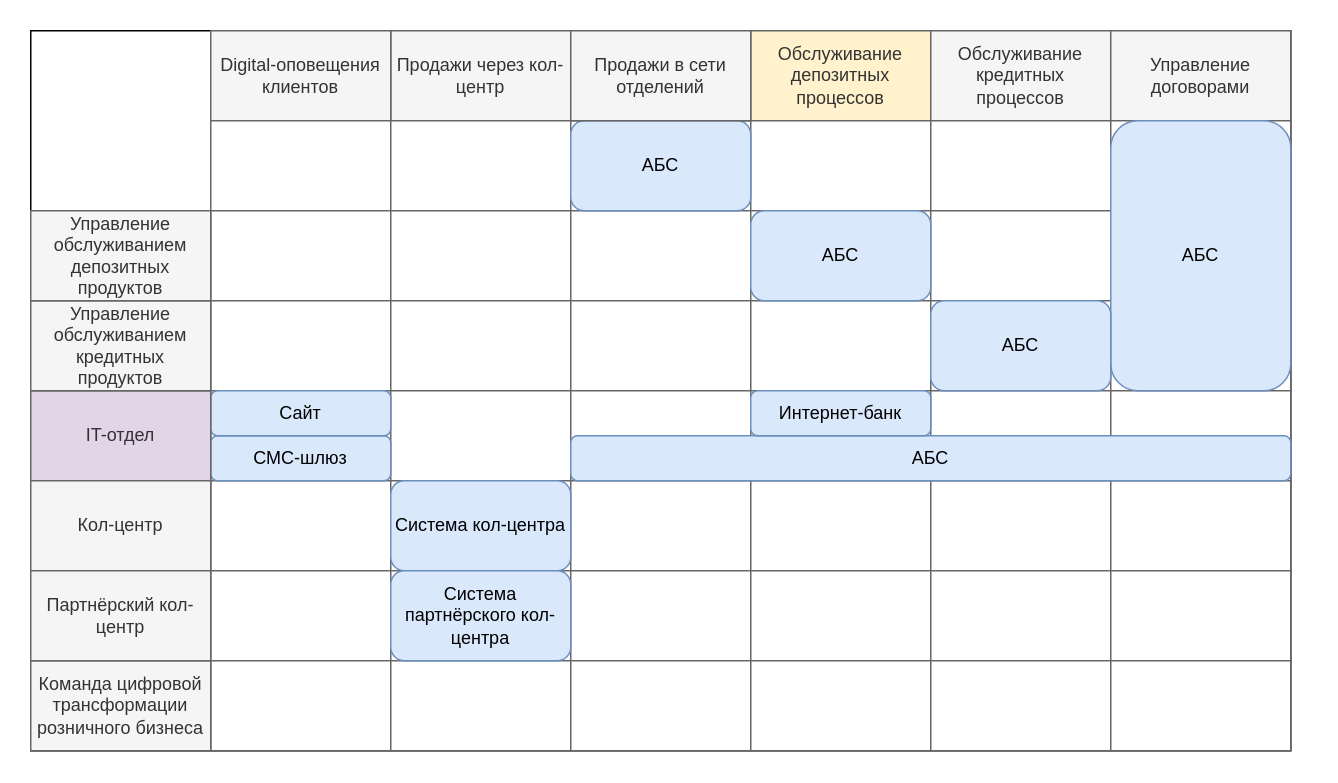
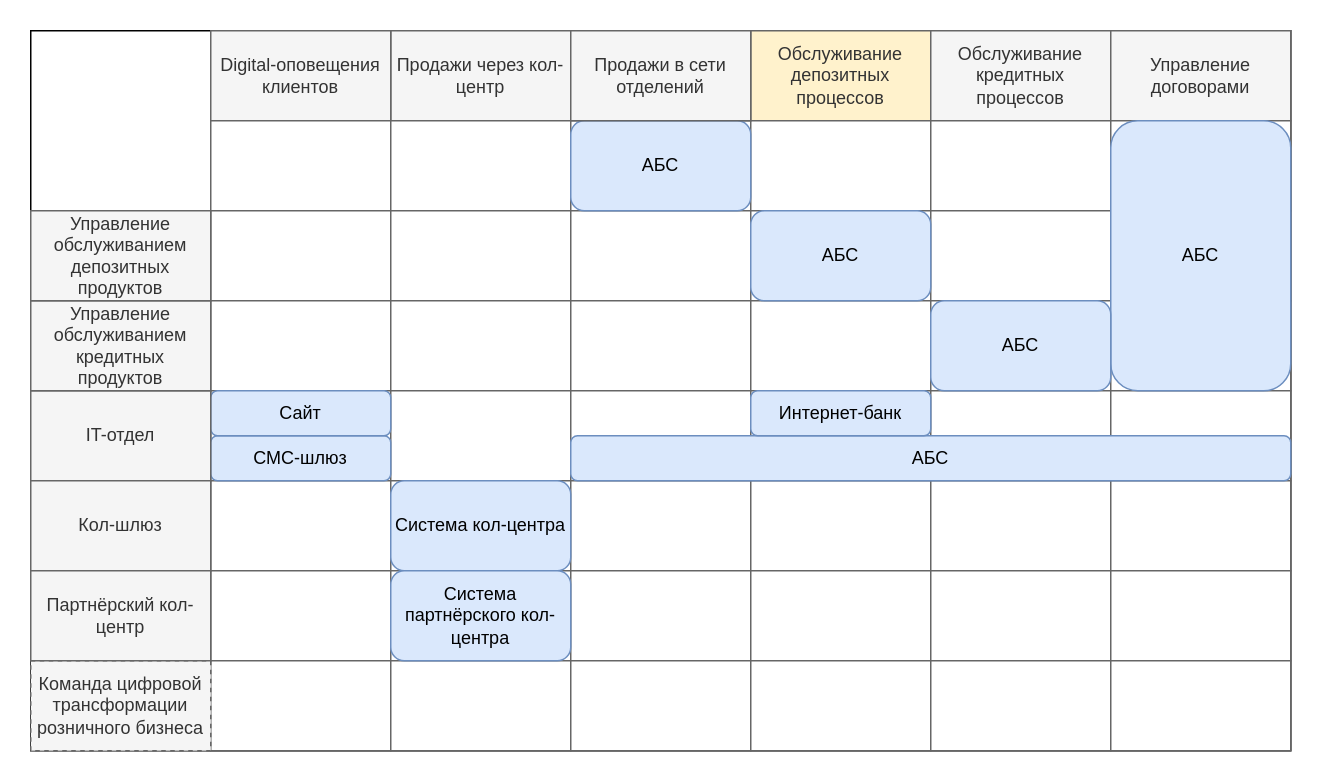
  <mxCell id="0" />
  <mxCell id="1" parent="0" />
  <mxCell id="2" value="" style="group" vertex="1" connectable="0" parent="1"><mxGeometry x="20" y="20" width="850" height="480" as="geometry" /></mxCell>
  <mxCell id="3" value="" style="rounded=0;whiteSpace=wrap;html=1;" vertex="1" parent="2"><mxGeometry width="840" height="480" as="geometry" /></mxCell>
  <mxCell id="4" value="Продажи через кол-центр" style="rounded=0;whiteSpace=wrap;html=1;fillColor=#f5f5f5;fontColor=#333333;strokeColor=#666666;" vertex="1" parent="2"><mxGeometry x="240" width="120" height="60" as="geometry" /></mxCell>
  <mxCell id="5" value="Digital-оповещения клиентов" style="rounded=0;whiteSpace=wrap;html=1;fillColor=#f5f5f5;fontColor=#333333;strokeColor=#666666;" vertex="1" parent="2"><mxGeometry x="120" width="120" height="60" as="geometry" /></mxCell>
  <mxCell id="6" value="Обслуживание депозитных процессов" style="rounded=0;whiteSpace=wrap;html=1;fillColor=#fff2cc;fontColor=#333333;strokeColor=#666666;" vertex="1" parent="2"><mxGeometry x="480" width="120" height="60" as="geometry" /></mxCell>
  <mxCell id="7" value="Обслуживание кредитных процессов" style="rounded=0;whiteSpace=wrap;html=1;fillColor=#f5f5f5;fontColor=#333333;strokeColor=#666666;" vertex="1" parent="2"><mxGeometry x="600" width="120" height="60" as="geometry" /></mxCell>
  <mxCell id="8" value="Управление договорами" style="rounded=0;whiteSpace=wrap;html=1;fillColor=#f5f5f5;fontColor=#333333;strokeColor=#666666;" vertex="1" parent="2"><mxGeometry x="720" width="120" height="60" as="geometry" /></mxCell>
  <mxCell id="9" value="" style="rounded=0;whiteSpace=wrap;html=1;fillColor=#FFFFFF;fontColor=#333333;strokeColor=#666666;" vertex="1" parent="2"><mxGeometry x="120" y="60" width="120" height="60" as="geometry" /></mxCell>
  <mxCell id="10" value="" style="rounded=0;whiteSpace=wrap;html=1;fillColor=#FFFFFF;fontColor=#333333;strokeColor=#666666;" vertex="1" parent="2"><mxGeometry x="120" y="120" width="120" height="60" as="geometry" /></mxCell>
  <mxCell id="11" value="" style="rounded=0;whiteSpace=wrap;html=1;fillColor=#FFFFFF;fontColor=#333333;strokeColor=#666666;" vertex="1" parent="2"><mxGeometry x="120" y="180" width="120" height="60" as="geometry" /></mxCell>
  <mxCell id="12" value="" style="rounded=0;whiteSpace=wrap;html=1;fillColor=#FFFFFF;fontColor=#333333;strokeColor=#666666;" vertex="1" parent="2"><mxGeometry x="120" y="240" width="120" height="60" as="geometry" /></mxCell>
  <mxCell id="13" value="" style="rounded=0;whiteSpace=wrap;html=1;fillColor=#FFFFFF;fontColor=#333333;strokeColor=#666666;" vertex="1" parent="2"><mxGeometry x="120" y="300" width="120" height="60" as="geometry" /></mxCell>
  <mxCell id="14" value="" style="rounded=0;whiteSpace=wrap;html=1;fillColor=#FFFFFF;fontColor=#333333;strokeColor=#666666;" vertex="1" parent="2"><mxGeometry x="120" y="360" width="120" height="60" as="geometry" /></mxCell>
  <mxCell id="15" value="" style="rounded=0;whiteSpace=wrap;html=1;fillColor=#FFFFFF;fontColor=#333333;strokeColor=#666666;" vertex="1" parent="2"><mxGeometry x="120" y="420" width="120" height="60" as="geometry" /></mxCell>
  <mxCell id="16" value="" style="rounded=0;whiteSpace=wrap;html=1;fillColor=#FFFFFF;fontColor=#333333;strokeColor=#666666;" vertex="1" parent="2"><mxGeometry x="240" y="60" width="120" height="60" as="geometry" /></mxCell>
  <mxCell id="17" value="" style="rounded=0;whiteSpace=wrap;html=1;fillColor=#FFFFFF;fontColor=#333333;strokeColor=#666666;" vertex="1" parent="2"><mxGeometry x="240" y="120" width="120" height="60" as="geometry" /></mxCell>
  <mxCell id="18" value="" style="rounded=0;whiteSpace=wrap;html=1;fillColor=#FFFFFF;fontColor=#333333;strokeColor=#666666;" vertex="1" parent="2"><mxGeometry x="240" y="180" width="120" height="60" as="geometry" /></mxCell>
  <mxCell id="19" value="" style="rounded=0;whiteSpace=wrap;html=1;fillColor=#FFFFFF;fontColor=#333333;strokeColor=#666666;" vertex="1" parent="2"><mxGeometry x="240" y="240" width="120" height="60" as="geometry" /></mxCell>
  <mxCell id="20" value="" style="rounded=0;whiteSpace=wrap;html=1;fillColor=#FFFFFF;fontColor=#333333;strokeColor=#666666;" vertex="1" parent="2"><mxGeometry x="240" y="300" width="120" height="60" as="geometry" /></mxCell>
  <mxCell id="21" value="" style="rounded=0;whiteSpace=wrap;html=1;fillColor=#FFFFFF;fontColor=#333333;strokeColor=#666666;" vertex="1" parent="2"><mxGeometry x="240" y="360" width="120" height="60" as="geometry" /></mxCell>
  <mxCell id="22" value="" style="rounded=0;whiteSpace=wrap;html=1;fillColor=#FFFFFF;fontColor=#333333;strokeColor=#666666;" vertex="1" parent="2"><mxGeometry x="240" y="420" width="120" height="60" as="geometry" /></mxCell>
  <mxCell id="23" value="" style="rounded=0;whiteSpace=wrap;html=1;fillColor=#FFFFFF;fontColor=#333333;strokeColor=#666666;" vertex="1" parent="2"><mxGeometry x="360" y="60" width="120" height="60" as="geometry" /></mxCell>
  <mxCell id="24" value="" style="rounded=0;whiteSpace=wrap;html=1;fillColor=#FFFFFF;fontColor=#333333;strokeColor=#666666;" vertex="1" parent="2"><mxGeometry x="360" y="120" width="120" height="60" as="geometry" /></mxCell>
  <mxCell id="25" value="" style="rounded=0;whiteSpace=wrap;html=1;fillColor=#FFFFFF;fontColor=#333333;strokeColor=#666666;" vertex="1" parent="2"><mxGeometry x="360" y="180" width="120" height="60" as="geometry" /></mxCell>
  <mxCell id="26" value="" style="rounded=0;whiteSpace=wrap;html=1;fillColor=#FFFFFF;fontColor=#333333;strokeColor=#666666;" vertex="1" parent="2"><mxGeometry x="360" y="240" width="120" height="60" as="geometry" /></mxCell>
  <mxCell id="27" value="" style="rounded=0;whiteSpace=wrap;html=1;fillColor=#FFFFFF;fontColor=#333333;strokeColor=#666666;" vertex="1" parent="2"><mxGeometry x="360" y="300" width="120" height="60" as="geometry" /></mxCell>
  <mxCell id="28" value="" style="rounded=0;whiteSpace=wrap;html=1;fillColor=#FFFFFF;fontColor=#333333;strokeColor=#666666;" vertex="1" parent="2"><mxGeometry x="360" y="360" width="120" height="60" as="geometry" /></mxCell>
  <mxCell id="29" value="" style="rounded=0;whiteSpace=wrap;html=1;fillColor=#FFFFFF;fontColor=#333333;strokeColor=#666666;" vertex="1" parent="2"><mxGeometry x="360" y="420" width="120" height="60" as="geometry" /></mxCell>
  <mxCell id="30" value="" style="rounded=0;whiteSpace=wrap;html=1;fillColor=#FFFFFF;fontColor=#333333;strokeColor=#666666;" vertex="1" parent="2"><mxGeometry x="480" y="60" width="120" height="60" as="geometry" /></mxCell>
  <mxCell id="31" value="" style="rounded=0;whiteSpace=wrap;html=1;fillColor=#FFFFFF;fontColor=#333333;strokeColor=#666666;" vertex="1" parent="2"><mxGeometry x="480" y="120" width="120" height="60" as="geometry" /></mxCell>
  <mxCell id="32" value="" style="rounded=0;whiteSpace=wrap;html=1;fillColor=#FFFFFF;fontColor=#333333;strokeColor=#666666;" vertex="1" parent="2"><mxGeometry x="480" y="180" width="120" height="60" as="geometry" /></mxCell>
  <mxCell id="33" value="" style="rounded=0;whiteSpace=wrap;html=1;fillColor=#FFFFFF;fontColor=#333333;strokeColor=#666666;" vertex="1" parent="2"><mxGeometry x="480" y="240" width="120" height="60" as="geometry" /></mxCell>
  <mxCell id="34" value="" style="rounded=0;whiteSpace=wrap;html=1;fillColor=#FFFFFF;fontColor=#333333;strokeColor=#666666;" vertex="1" parent="2"><mxGeometry x="480" y="300" width="120" height="60" as="geometry" /></mxCell>
  <mxCell id="35" value="" style="rounded=0;whiteSpace=wrap;html=1;fillColor=#FFFFFF;fontColor=#333333;strokeColor=#666666;" vertex="1" parent="2"><mxGeometry x="480" y="360" width="120" height="60" as="geometry" /></mxCell>
  <mxCell id="36" value="" style="rounded=0;whiteSpace=wrap;html=1;fillColor=#FFFFFF;fontColor=#333333;strokeColor=#666666;" vertex="1" parent="2"><mxGeometry x="480" y="420" width="120" height="60" as="geometry" /></mxCell>
  <mxCell id="37" value="" style="rounded=0;whiteSpace=wrap;html=1;fillColor=#FFFFFF;fontColor=#333333;strokeColor=#666666;" vertex="1" parent="2"><mxGeometry x="600" y="60" width="120" height="60" as="geometry" /></mxCell>
  <mxCell id="38" value="" style="rounded=0;whiteSpace=wrap;html=1;fillColor=#FFFFFF;fontColor=#333333;strokeColor=#666666;" vertex="1" parent="2"><mxGeometry x="600" y="120" width="120" height="60" as="geometry" /></mxCell>
  <mxCell id="39" value="" style="rounded=0;whiteSpace=wrap;html=1;fillColor=#FFFFFF;fontColor=#333333;strokeColor=#666666;" vertex="1" parent="2"><mxGeometry x="600" y="180" width="120" height="60" as="geometry" /></mxCell>
  <mxCell id="40" value="" style="rounded=0;whiteSpace=wrap;html=1;fillColor=#FFFFFF;fontColor=#333333;strokeColor=#666666;" vertex="1" parent="2"><mxGeometry x="600" y="240" width="120" height="60" as="geometry" /></mxCell>
  <mxCell id="41" value="" style="rounded=0;whiteSpace=wrap;html=1;fillColor=#FFFFFF;fontColor=#333333;strokeColor=#666666;" vertex="1" parent="2"><mxGeometry x="600" y="300" width="120" height="60" as="geometry" /></mxCell>
  <mxCell id="42" value="" style="rounded=0;whiteSpace=wrap;html=1;fillColor=#FFFFFF;fontColor=#333333;strokeColor=#666666;" vertex="1" parent="2"><mxGeometry x="600" y="360" width="120" height="60" as="geometry" /></mxCell>
  <mxCell id="43" value="" style="rounded=0;whiteSpace=wrap;html=1;fillColor=#FFFFFF;fontColor=#333333;strokeColor=#666666;" vertex="1" parent="2"><mxGeometry x="600" y="420" width="120" height="60" as="geometry" /></mxCell>
  <mxCell id="44" value="" style="rounded=0;whiteSpace=wrap;html=1;fillColor=#FFFFFF;fontColor=#333333;strokeColor=#666666;" vertex="1" parent="2"><mxGeometry x="720" y="60" width="120" height="60" as="geometry" /></mxCell>
  <mxCell id="45" value="" style="rounded=0;whiteSpace=wrap;html=1;fillColor=#FFFFFF;fontColor=#333333;strokeColor=#666666;" vertex="1" parent="2"><mxGeometry x="720" y="120" width="120" height="60" as="geometry" /></mxCell>
  <mxCell id="46" value="" style="rounded=0;whiteSpace=wrap;html=1;fillColor=#FFFFFF;fontColor=#333333;strokeColor=#666666;" vertex="1" parent="2"><mxGeometry x="720" y="180" width="120" height="60" as="geometry" /></mxCell>
  <mxCell id="47" value="" style="rounded=0;whiteSpace=wrap;html=1;fillColor=#FFFFFF;fontColor=#333333;strokeColor=#666666;" vertex="1" parent="2"><mxGeometry x="720" y="240" width="120" height="60" as="geometry" /></mxCell>
  <mxCell id="48" value="" style="rounded=0;whiteSpace=wrap;html=1;fillColor=#FFFFFF;fontColor=#333333;strokeColor=#666666;" vertex="1" parent="2"><mxGeometry x="720" y="300" width="120" height="60" as="geometry" /></mxCell>
  <mxCell id="49" value="" style="rounded=0;whiteSpace=wrap;html=1;fillColor=#FFFFFF;fontColor=#333333;strokeColor=#666666;" vertex="1" parent="2"><mxGeometry x="720" y="360" width="120" height="60" as="geometry" /></mxCell>
  <mxCell id="50" value="" style="rounded=0;whiteSpace=wrap;html=1;fillColor=#FFFFFF;fontColor=#333333;strokeColor=#666666;" vertex="1" parent="2"><mxGeometry x="720" y="420" width="120" height="60" as="geometry" /></mxCell>
  <mxCell id="51" value="АБС" style="rounded=1;whiteSpace=wrap;html=1;fillColor=#dae8fc;strokeColor=#6c8ebf;" vertex="1" parent="2"><mxGeometry x="360" y="60" width="120" height="60" as="geometry" /></mxCell>
  <mxCell id="52" value="Система кол-центра" style="rounded=1;whiteSpace=wrap;html=1;fillColor=#dae8fc;strokeColor=#6c8ebf;" vertex="1" parent="2"><mxGeometry x="240" y="300" width="120" height="60" as="geometry" /></mxCell>
  <mxCell id="53" value="СМС-шлюз" style="rounded=1;whiteSpace=wrap;html=1;fillColor=#dae8fc;strokeColor=#6c8ebf;" vertex="1" parent="2"><mxGeometry x="120" y="270" width="120" height="30" as="geometry" /></mxCell>
  <mxCell id="54" value="Система партнёрского кол-центра" style="rounded=1;whiteSpace=wrap;html=1;fillColor=#dae8fc;strokeColor=#6c8ebf;" vertex="1" parent="2"><mxGeometry x="240" y="360" width="120" height="60" as="geometry" /></mxCell>
  <mxCell id="55" value="Сайт" style="rounded=1;whiteSpace=wrap;html=1;fillColor=#dae8fc;strokeColor=#6c8ebf;" vertex="1" parent="2"><mxGeometry x="120" y="240" width="120" height="30" as="geometry" /></mxCell>
- <mxCell id="56" value="IT-отдел" style="rounded=0;whiteSpace=wrap;html=1;fillColor=#e1d5e7;fontColor=#333333;strokeColor=#666666;" vertex="1" parent="2"><mxGeometry y="240" width="120" height="60" as="geometry" /></mxCell>
- <mxCell id="57" value="Команда цифровой трансформации розничного бизнеса" style="rounded=0;whiteSpace=wrap;html=1;fillColor=#f5f5f5;fontColor=#333333;strokeColor=#666666;" vertex="1" parent="2"><mxGeometry y="420" width="120" height="60" as="geometry" /></mxCell>
+ <mxCell id="56" value="IT-отдел" style="rounded=0;whiteSpace=wrap;html=1;fillColor=#f5f5f5;fontColor=#333333;strokeColor=#666666;" vertex="1" parent="2"><mxGeometry y="240" width="120" height="60" as="geometry" /></mxCell>
+ <mxCell id="57" value="Команда цифровой трансформации розничного бизнеса" style="rounded=0;whiteSpace=wrap;html=1;fillColor=#f5f5f5;fontColor=#333333;strokeColor=#666666;dashed=1;" vertex="1" parent="2"><mxGeometry y="420" width="120" height="60" as="geometry" /></mxCell>
  <mxCell id="58" value="Продажи в сети отделений" style="rounded=0;whiteSpace=wrap;html=1;fillColor=#f5f5f5;fontColor=#333333;strokeColor=#666666;" vertex="1" parent="2"><mxGeometry x="360" width="120" height="60" as="geometry" /></mxCell>
  <mxCell id="59" value="Управление обслуживанием кредитных продуктов" style="rounded=0;whiteSpace=wrap;html=1;fillColor=#f5f5f5;fontColor=#333333;strokeColor=#666666;" vertex="1" parent="2"><mxGeometry y="180" width="120" height="60" as="geometry" /></mxCell>
  <mxCell id="60" value="Управление обслуживанием депозитных продуктов" style="rounded=0;whiteSpace=wrap;html=1;fillColor=#f5f5f5;fontColor=#333333;strokeColor=#666666;" vertex="1" parent="2"><mxGeometry y="120" width="120" height="60" as="geometry" /></mxCell>
- <mxCell id="61" value="Кол-центр" style="rounded=0;whiteSpace=wrap;html=1;fillColor=#f5f5f5;fontColor=#333333;strokeColor=#666666;" vertex="1" parent="2"><mxGeometry y="300" width="120" height="60" as="geometry" /></mxCell>
+ <mxCell id="61" value="Кол-шлюз" style="rounded=0;whiteSpace=wrap;html=1;fillColor=#f5f5f5;fontColor=#333333;strokeColor=#666666;" vertex="1" parent="2"><mxGeometry y="300" width="120" height="60" as="geometry" /></mxCell>
  <mxCell id="62" value="Партнёрский к&lt;span style=&quot;background-color: initial;&quot;&gt;ол-центр&lt;/span&gt;" style="rounded=0;whiteSpace=wrap;html=1;fillColor=#f5f5f5;fontColor=#333333;strokeColor=#666666;" vertex="1" parent="2"><mxGeometry y="360" width="120" height="60" as="geometry" /></mxCell>
  <mxCell id="63" value="АБС" style="rounded=1;whiteSpace=wrap;html=1;fillColor=#dae8fc;strokeColor=#6c8ebf;" vertex="1" parent="2"><mxGeometry x="480" y="120" width="120" height="60" as="geometry" /></mxCell>
  <mxCell id="64" value="АБС" style="rounded=1;whiteSpace=wrap;html=1;fillColor=#dae8fc;strokeColor=#6c8ebf;" vertex="1" parent="2"><mxGeometry x="720" y="60" width="120" height="180" as="geometry" /></mxCell>
  <mxCell id="65" value="АБС" style="rounded=1;whiteSpace=wrap;html=1;fillColor=#dae8fc;strokeColor=#6c8ebf;" vertex="1" parent="2"><mxGeometry x="600" y="180" width="120" height="60" as="geometry" /></mxCell>
  <mxCell id="66" value="АБС" style="rounded=1;whiteSpace=wrap;html=1;fillColor=#dae8fc;strokeColor=#6c8ebf;" vertex="1" parent="2"><mxGeometry x="360" y="270" width="480" height="30" as="geometry" /></mxCell>
  <mxCell id="67" value="Интернет-банк" style="rounded=1;whiteSpace=wrap;html=1;fillColor=#dae8fc;strokeColor=#6c8ebf;" vertex="1" parent="1"><mxGeometry x="500" y="260" width="120" height="30" as="geometry" /></mxCell>
